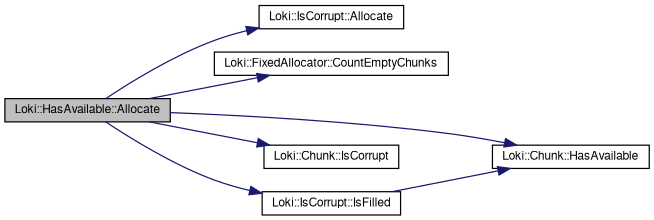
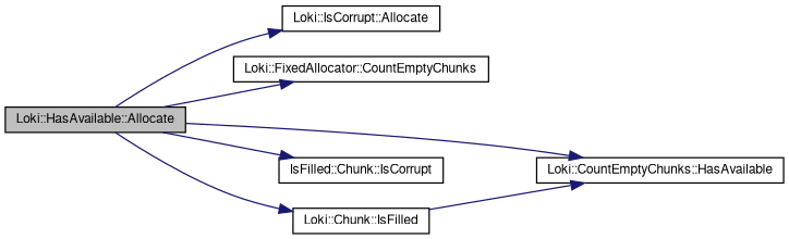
  digraph {
    rankdir=LR
    node [color=black fontname=FreeSans fontsize=10 shape=record]
    edge [color=midnightblue fontname=FreeSans fontsize=10 labelfontname=FreeSans labelfontsize=10 style=solid]
    n1 [fillcolor=grey75 fontcolor=black height=0.2 label="Loki::HasAvailable::Allocate" style=filled width=0.4]
    n2 [height=0.2 label="Loki::IsCorrupt::Allocate" width=0.4]
    n3 [height=0.2 label="Loki::FixedAllocator::CountEmptyChunks" width=0.4]
-   n4 [height=0.2 label="Loki::Chunk::HasAvailable" width=0.4]
-   n5 [height=0.2 label="Loki::Chunk::IsCorrupt" width=0.4]
-   n6 [height=0.2 label="Loki::IsCorrupt::IsFilled" width=0.4]
+   n4 [height=0.2 label="Loki::CountEmptyChunks::HasAvailable" width=0.4]
+   n5 [height=0.2 label="IsFilled::Chunk::IsCorrupt" width=0.4]
+   n6 [height=0.2 label="Loki::Chunk::IsFilled" width=0.4]
    n1 -> n2
    n1 -> n3
    n1 -> n4
    n1 -> n5
    n1 -> n6
    n6 -> n4
  }
